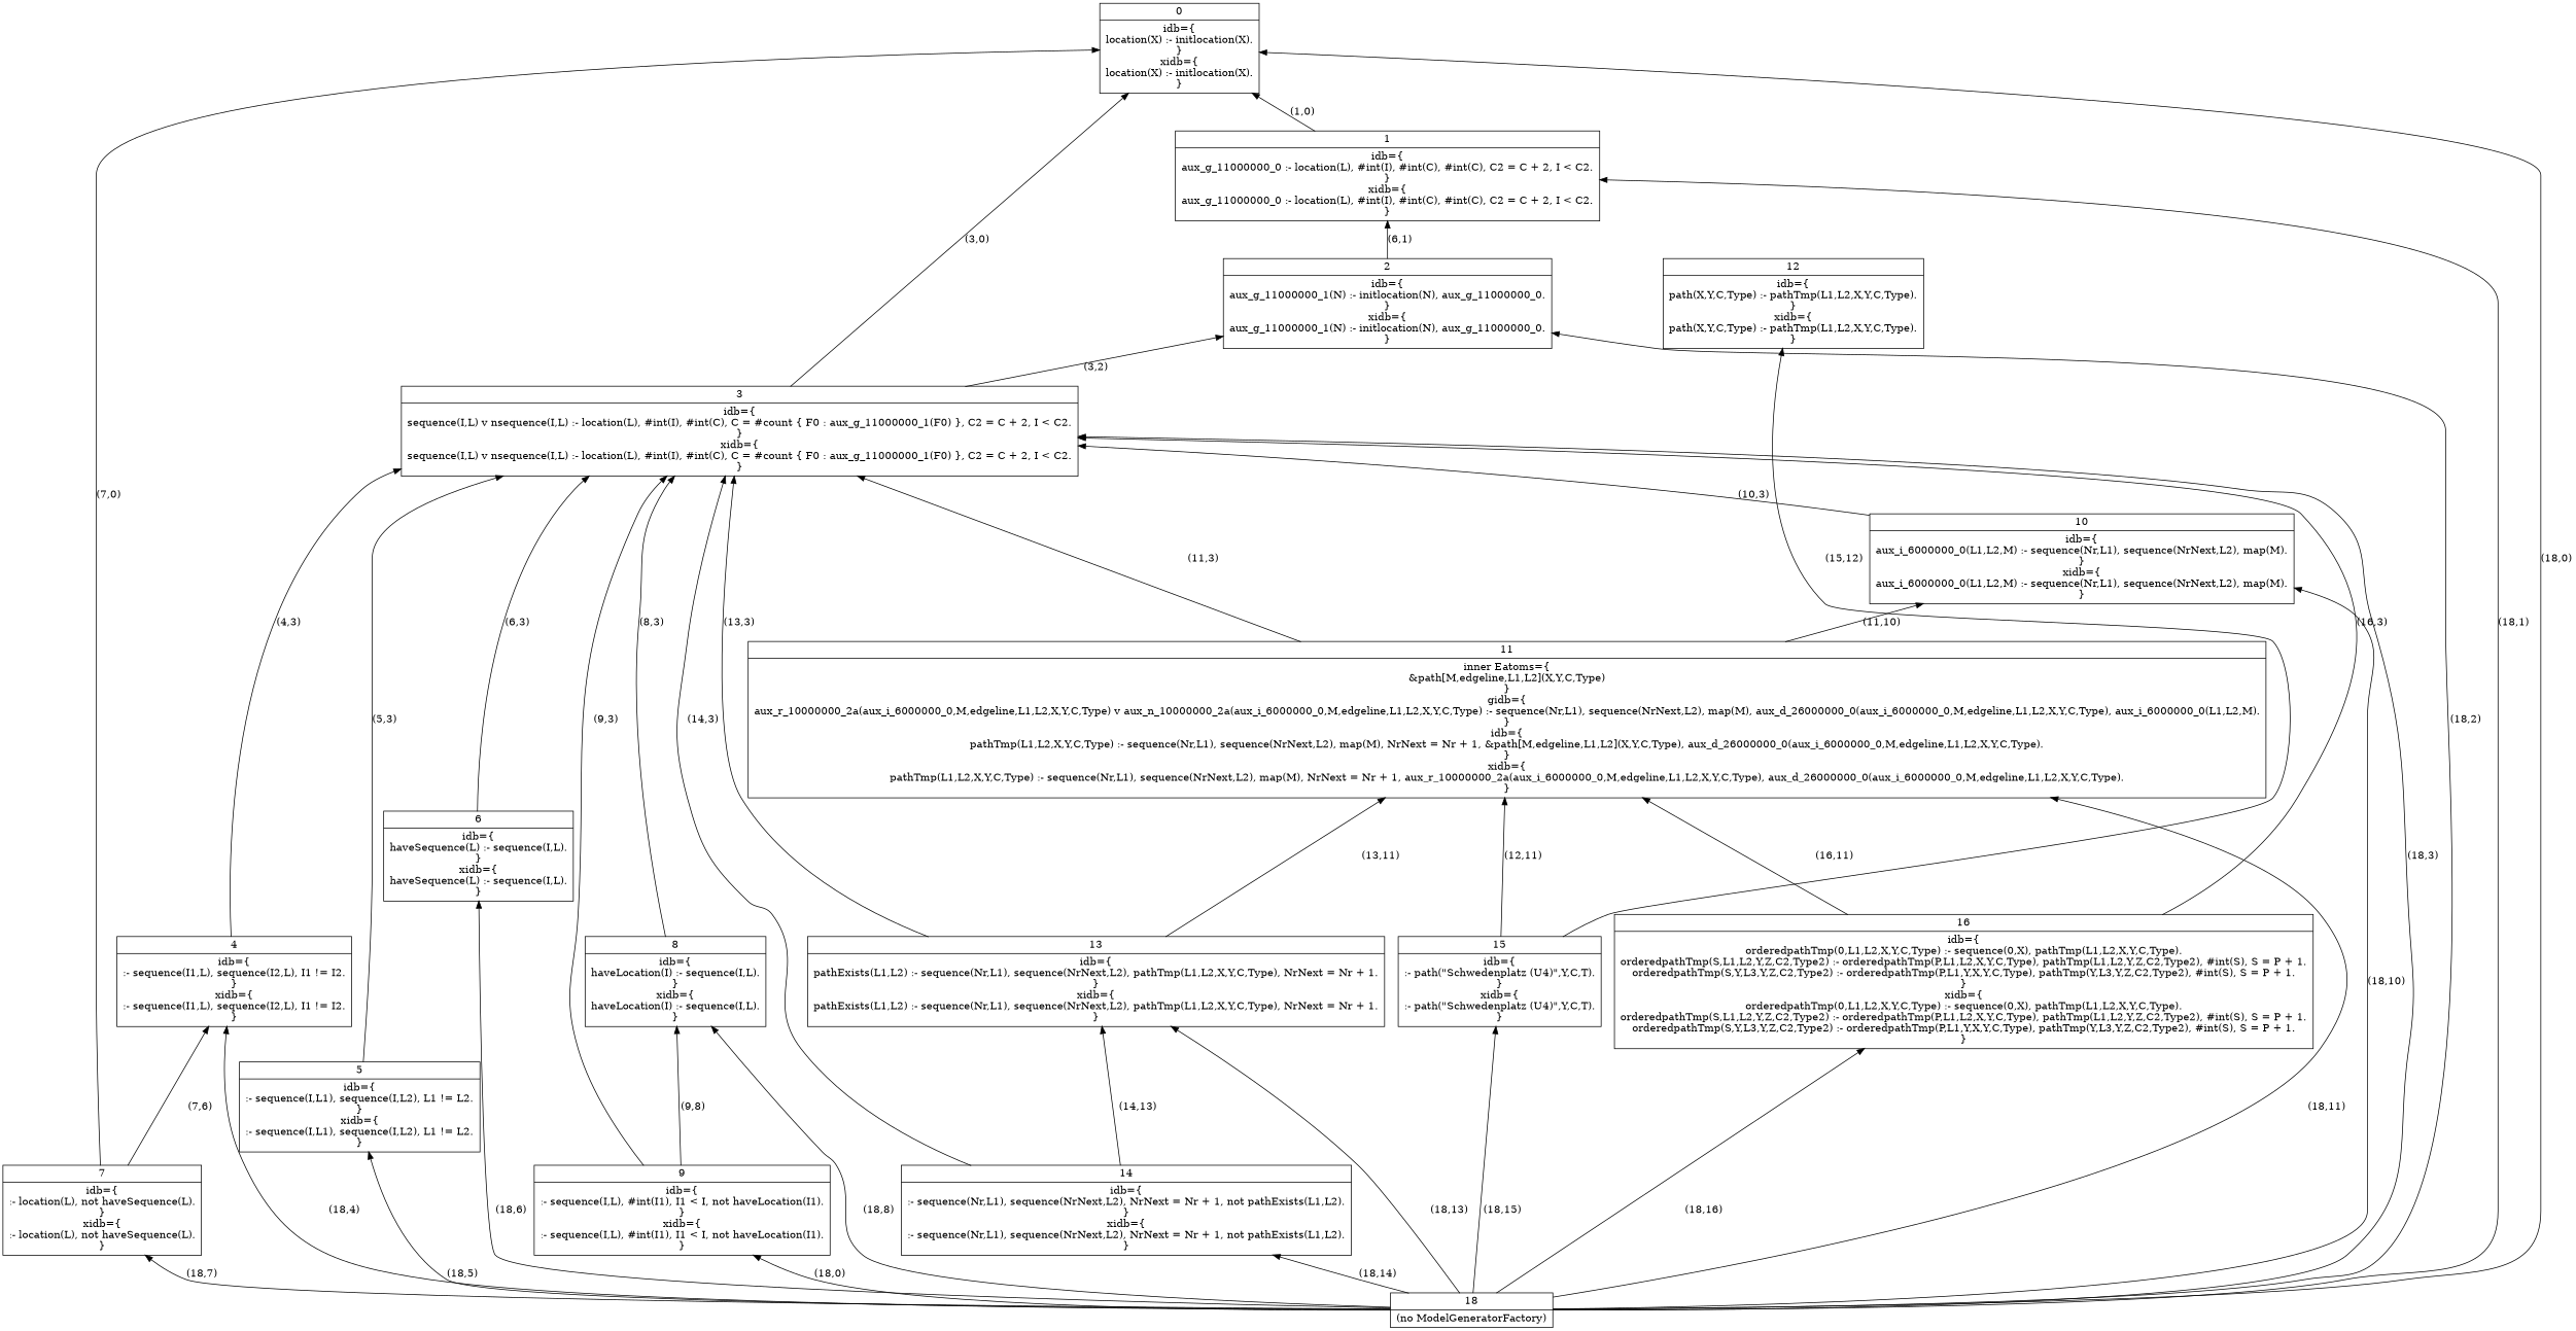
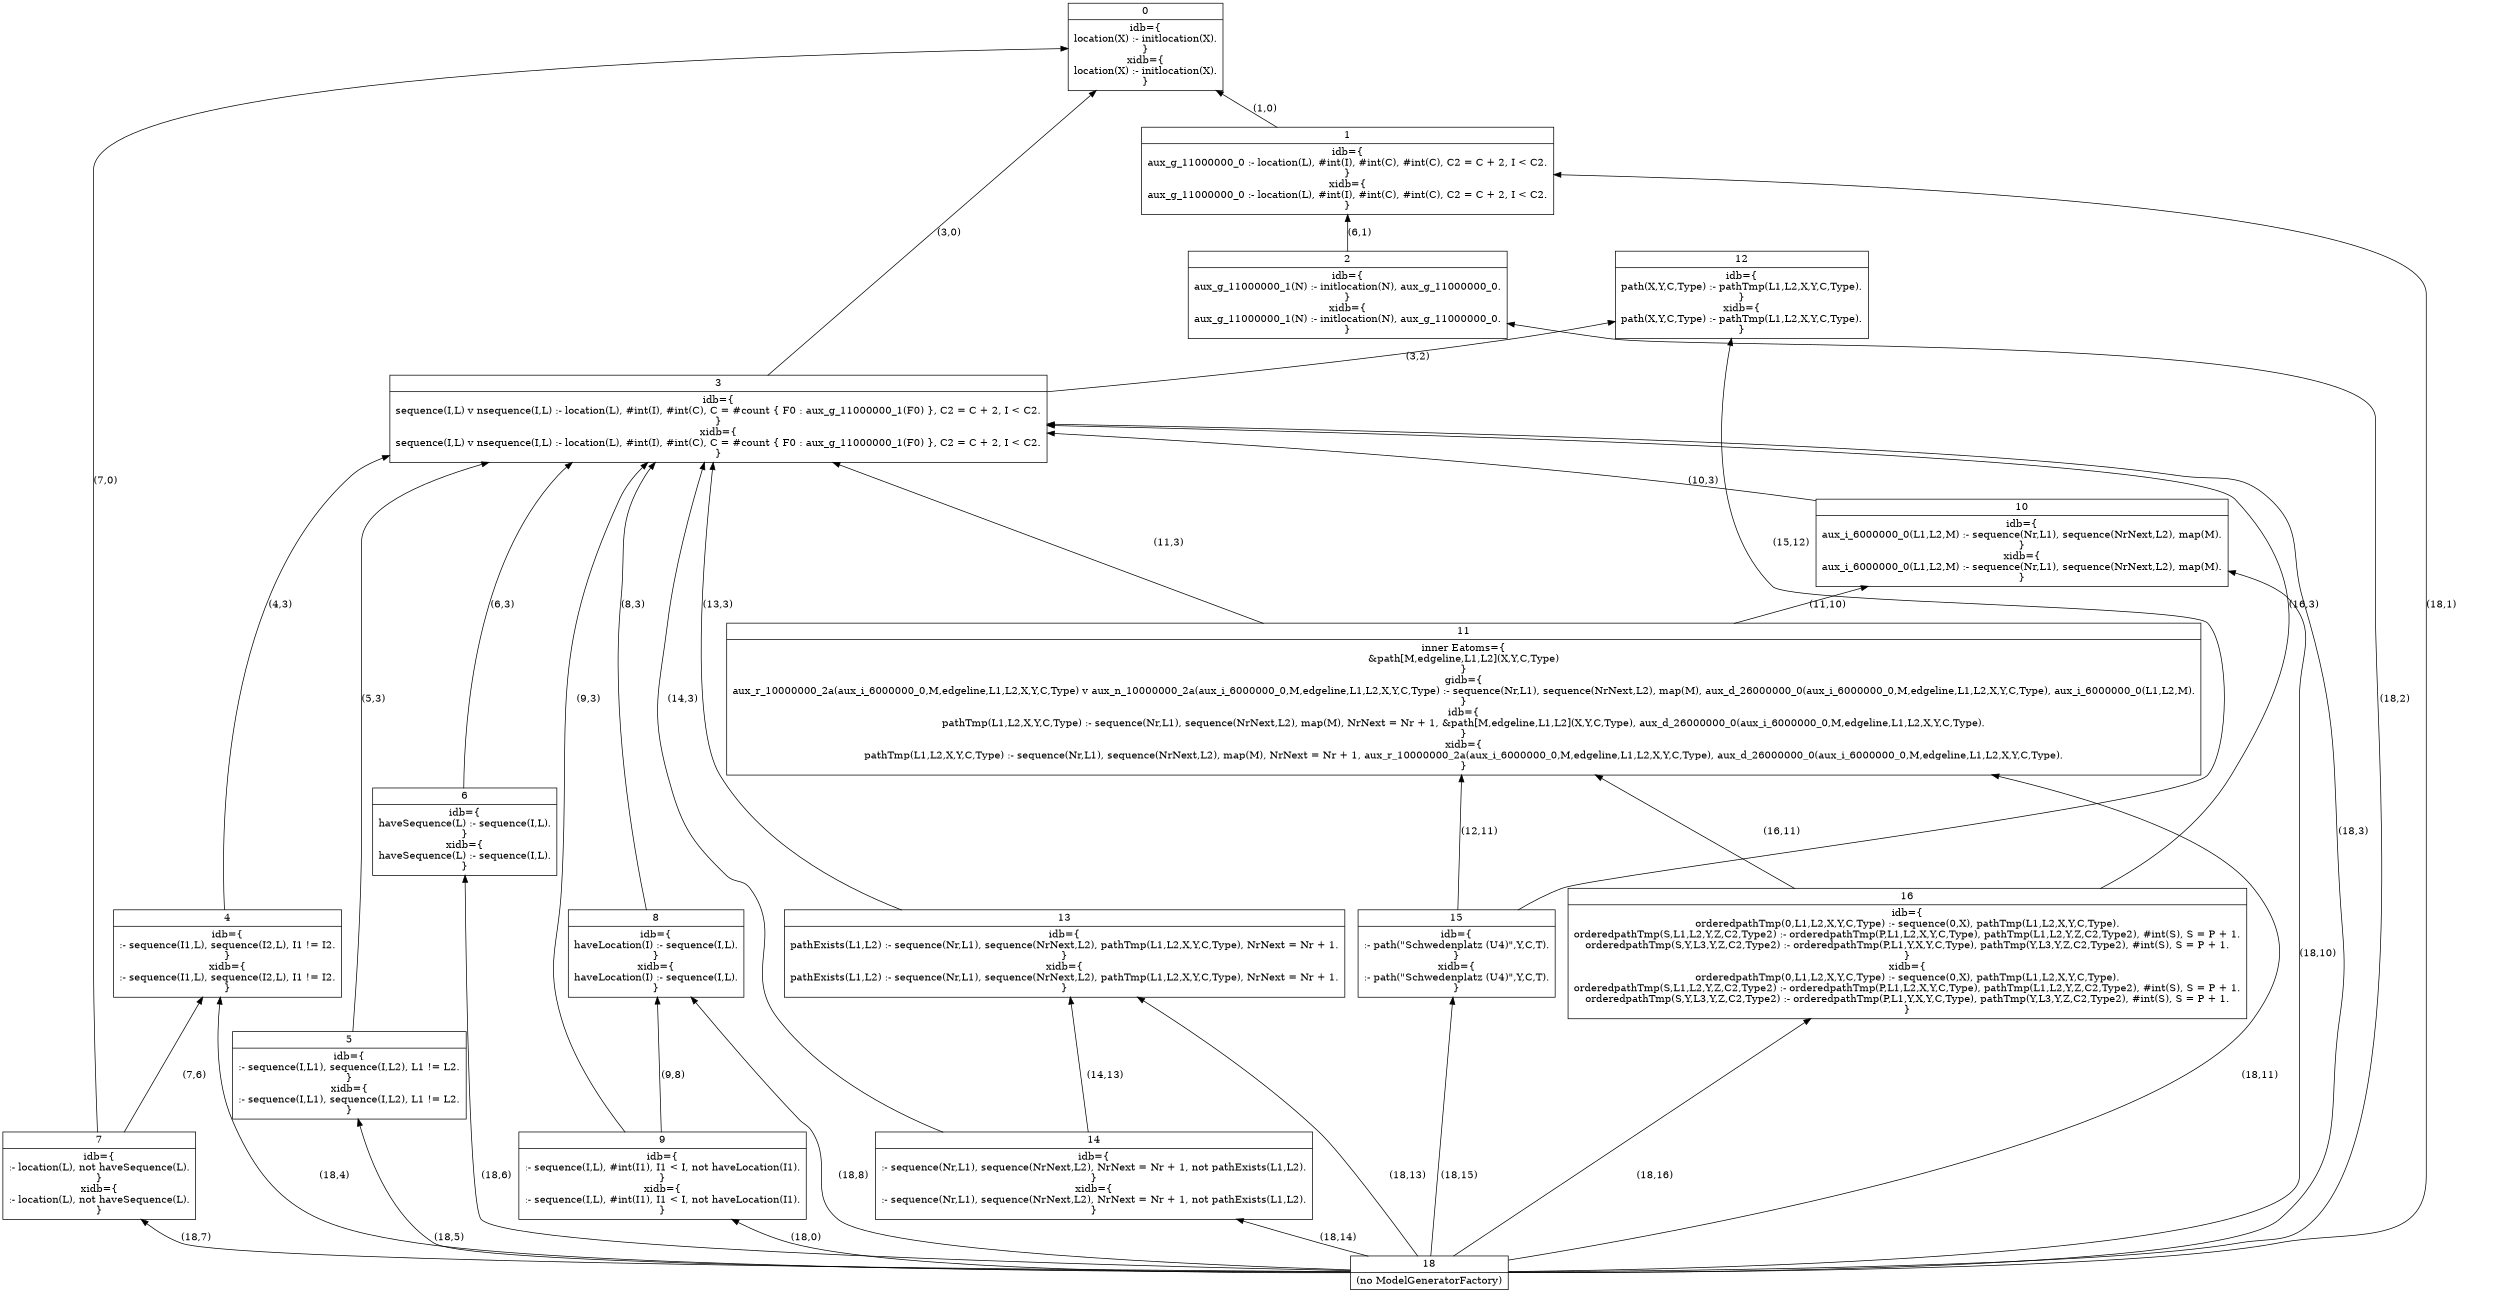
  digraph {
    rankdir=BT
    node [shape=record]
    n1 [label="{0|idb=\{\nlocation(X) :- initlocation(X).\n\}\nxidb=\{\nlocation(X) :- initlocation(X).\n\}\n}"]
    n2 [label="{1|idb=\{\naux_g_11000000_0 :- location(L), \#int(I), \#int(C), \#int(C), C2 = C + 2, I \< C2.\n\}\nxidb=\{\naux_g_11000000_0 :- location(L), \#int(I), \#int(C), \#int(C), C2 = C + 2, I \< C2.\n\}\n}"]
    n3 [label="{2|idb=\{\naux_g_11000000_1(N) :- initlocation(N), aux_g_11000000_0.\n\}\nxidb=\{\naux_g_11000000_1(N) :- initlocation(N), aux_g_11000000_0.\n\}\n}"]
    n4 [label="{3|idb=\{\nsequence(I,L) v nsequence(I,L) :- location(L), \#int(I), \#int(C), C = \#count \{ F0 : aux_g_11000000_1(F0) \}, C2 = C + 2, I \< C2.\n\}\nxidb=\{\nsequence(I,L) v nsequence(I,L) :- location(L), \#int(I), \#int(C), C = \#count \{ F0 : aux_g_11000000_1(F0) \}, C2 = C + 2, I \< C2.\n\}\n}"]
    n5 [label="{4|idb=\{\n:- sequence(I1,L), sequence(I2,L), I1 != I2.\n\}\nxidb=\{\n:- sequence(I1,L), sequence(I2,L), I1 != I2.\n\}\n}"]
    n6 [label="{5|idb=\{\n:- sequence(I,L1), sequence(I,L2), L1 != L2.\n\}\nxidb=\{\n:- sequence(I,L1), sequence(I,L2), L1 != L2.\n\}\n}"]
    n7 [label="{6|idb=\{\nhaveSequence(L) :- sequence(I,L).\n\}\nxidb=\{\nhaveSequence(L) :- sequence(I,L).\n\}\n}"]
    n8 [label="{7|idb=\{\n:- location(L), not haveSequence(L).\n\}\nxidb=\{\n:- location(L), not haveSequence(L).\n\}\n}"]
    n9 [label="{8|idb=\{\nhaveLocation(I) :- sequence(I,L).\n\}\nxidb=\{\nhaveLocation(I) :- sequence(I,L).\n\}\n}"]
    n10 [label="{9|idb=\{\n:- sequence(I,L), \#int(I1), I1 \< I, not haveLocation(I1).\n\}\nxidb=\{\n:- sequence(I,L), \#int(I1), I1 \< I, not haveLocation(I1).\n\}\n}"]
    n11 [label="{10|idb=\{\naux_i_6000000_0(L1,L2,M) :- sequence(Nr,L1), sequence(NrNext,L2), map(M).\n\}\nxidb=\{\naux_i_6000000_0(L1,L2,M) :- sequence(Nr,L1), sequence(NrNext,L2), map(M).\n\}\n}"]
    n12 [label="{11|inner Eatoms=\{\n&path[M,edgeline,L1,L2](X,Y,C,Type)\n\}\ngidb=\{\naux_r_10000000_2a(aux_i_6000000_0,M,edgeline,L1,L2,X,Y,C,Type) v aux_n_10000000_2a(aux_i_6000000_0,M,edgeline,L1,L2,X,Y,C,Type) :- sequence(Nr,L1), sequence(NrNext,L2), map(M), aux_d_26000000_0(aux_i_6000000_0,M,edgeline,L1,L2,X,Y,C,Type), aux_i_6000000_0(L1,L2,M).\n\}\nidb=\{\npathTmp(L1,L2,X,Y,C,Type) :- sequence(Nr,L1), sequence(NrNext,L2), map(M), NrNext = Nr + 1, &path[M,edgeline,L1,L2](X,Y,C,Type), aux_d_26000000_0(aux_i_6000000_0,M,edgeline,L1,L2,X,Y,C,Type).\n\}\nxidb=\{\npathTmp(L1,L2,X,Y,C,Type) :- sequence(Nr,L1), sequence(NrNext,L2), map(M), NrNext = Nr + 1, aux_r_10000000_2a(aux_i_6000000_0,M,edgeline,L1,L2,X,Y,C,Type), aux_d_26000000_0(aux_i_6000000_0,M,edgeline,L1,L2,X,Y,C,Type).\n\}\n}"]
    n13 [label="{12|idb=\{\npath(X,Y,C,Type) :- pathTmp(L1,L2,X,Y,C,Type).\n\}\nxidb=\{\npath(X,Y,C,Type) :- pathTmp(L1,L2,X,Y,C,Type).\n\}\n}"]
    n14 [label="{13|idb=\{\npathExists(L1,L2) :- sequence(Nr,L1), sequence(NrNext,L2), pathTmp(L1,L2,X,Y,C,Type), NrNext = Nr + 1.\n\}\nxidb=\{\npathExists(L1,L2) :- sequence(Nr,L1), sequence(NrNext,L2), pathTmp(L1,L2,X,Y,C,Type), NrNext = Nr + 1.\n\}\n}"]
    n15 [label="{14|idb=\{\n:- sequence(Nr,L1), sequence(NrNext,L2), NrNext = Nr + 1, not pathExists(L1,L2).\n\}\nxidb=\{\n:- sequence(Nr,L1), sequence(NrNext,L2), NrNext = Nr + 1, not pathExists(L1,L2).\n\}\n}"]
    n16 [label="{15|idb=\{\n:- path(\"Schwedenplatz (U4)\",Y,C,T).\n\}\nxidb=\{\n:- path(\"Schwedenplatz (U4)\",Y,C,T).\n\}\n}"]
    n17 [label="{16|idb=\{\norderedpathTmp(0,L1,L2,X,Y,C,Type) :- sequence(0,X), pathTmp(L1,L2,X,Y,C,Type).\norderedpathTmp(S,L1,L2,Y,Z,C2,Type2) :- orderedpathTmp(P,L1,L2,X,Y,C,Type), pathTmp(L1,L2,Y,Z,C2,Type2), \#int(S), S = P + 1.\norderedpathTmp(S,Y,L3,Y,Z,C2,Type2) :- orderedpathTmp(P,L1,Y,X,Y,C,Type), pathTmp(Y,L3,Y,Z,C2,Type2), \#int(S), S = P + 1.\n\}\nxidb=\{\norderedpathTmp(0,L1,L2,X,Y,C,Type) :- sequence(0,X), pathTmp(L1,L2,X,Y,C,Type).\norderedpathTmp(S,L1,L2,Y,Z,C2,Type2) :- orderedpathTmp(P,L1,L2,X,Y,C,Type), pathTmp(L1,L2,Y,Z,C2,Type2), \#int(S), S = P + 1.\norderedpathTmp(S,Y,L3,Y,Z,C2,Type2) :- orderedpathTmp(P,L1,Y,X,Y,C,Type), pathTmp(Y,L3,Y,Z,C2,Type2), \#int(S), S = P + 1.\n\}\n}"]
    n18 [label="{18|(no ModelGeneratorFactory)}"]
    n2 -> n1 [label="(1,0)"]
    n3 -> n2 [label="(6,1)"]
    n4 -> n1 [label="(3,0)"]
-   n4 -> n3 [label="(3,2)"]
+   n4 -> n13 [label="(3,2)"]
    n5 -> n4 [label="(4,3)"]
    n6 -> n4 [label="(5,3)"]
    n7 -> n4 [label="(6,3)"]
    n8 -> n1 [label="(7,0)"]
    n8 -> n5 [label="(7,6)"]
    n9 -> n4 [label="(8,3)"]
    n10 -> n4 [label="(9,3)"]
    n10 -> n9 [label="(9,8)"]
    n11 -> n4 [label="(10,3)"]
    n12 -> n4 [label="(11,3)"]
    n12 -> n11 [label="(11,10)"]
    n14 -> n4 [label="(13,3)"]
-   n14 -> n12 [label="(13,11)"]
    n15 -> n4 [label="(14,3)"]
    n15 -> n14 [label="(14,13)"]
    n16 -> n12 [label="(12,11)"]
    n16 -> n13 [label="(15,12)"]
    n17 -> n4 [label="(16,3)"]
    n17 -> n12 [label="(16,11)"]
-   n18 -> n1 [label="(18,0)"]
    n18 -> n2 [label="(18,1)"]
    n18 -> n3 [label="(18,2)"]
    n18 -> n4 [label="(18,3)"]
    n18 -> n5 [label="(18,4)"]
    n18 -> n6 [label="(18,5)"]
    n18 -> n7 [label="(18,6)"]
    n18 -> n8 [label="(18,7)"]
    n18 -> n9 [label="(18,8)"]
    n18 -> n10 [label="(18,0)"]
    n18 -> n11 [label="(18,10)"]
    n18 -> n12 [label="(18,11)"]
    n18 -> n14 [label="(18,13)"]
    n18 -> n15 [label="(18,14)"]
    n18 -> n16 [label="(18,15)"]
    n18 -> n17 [label="(18,16)"]
  }
